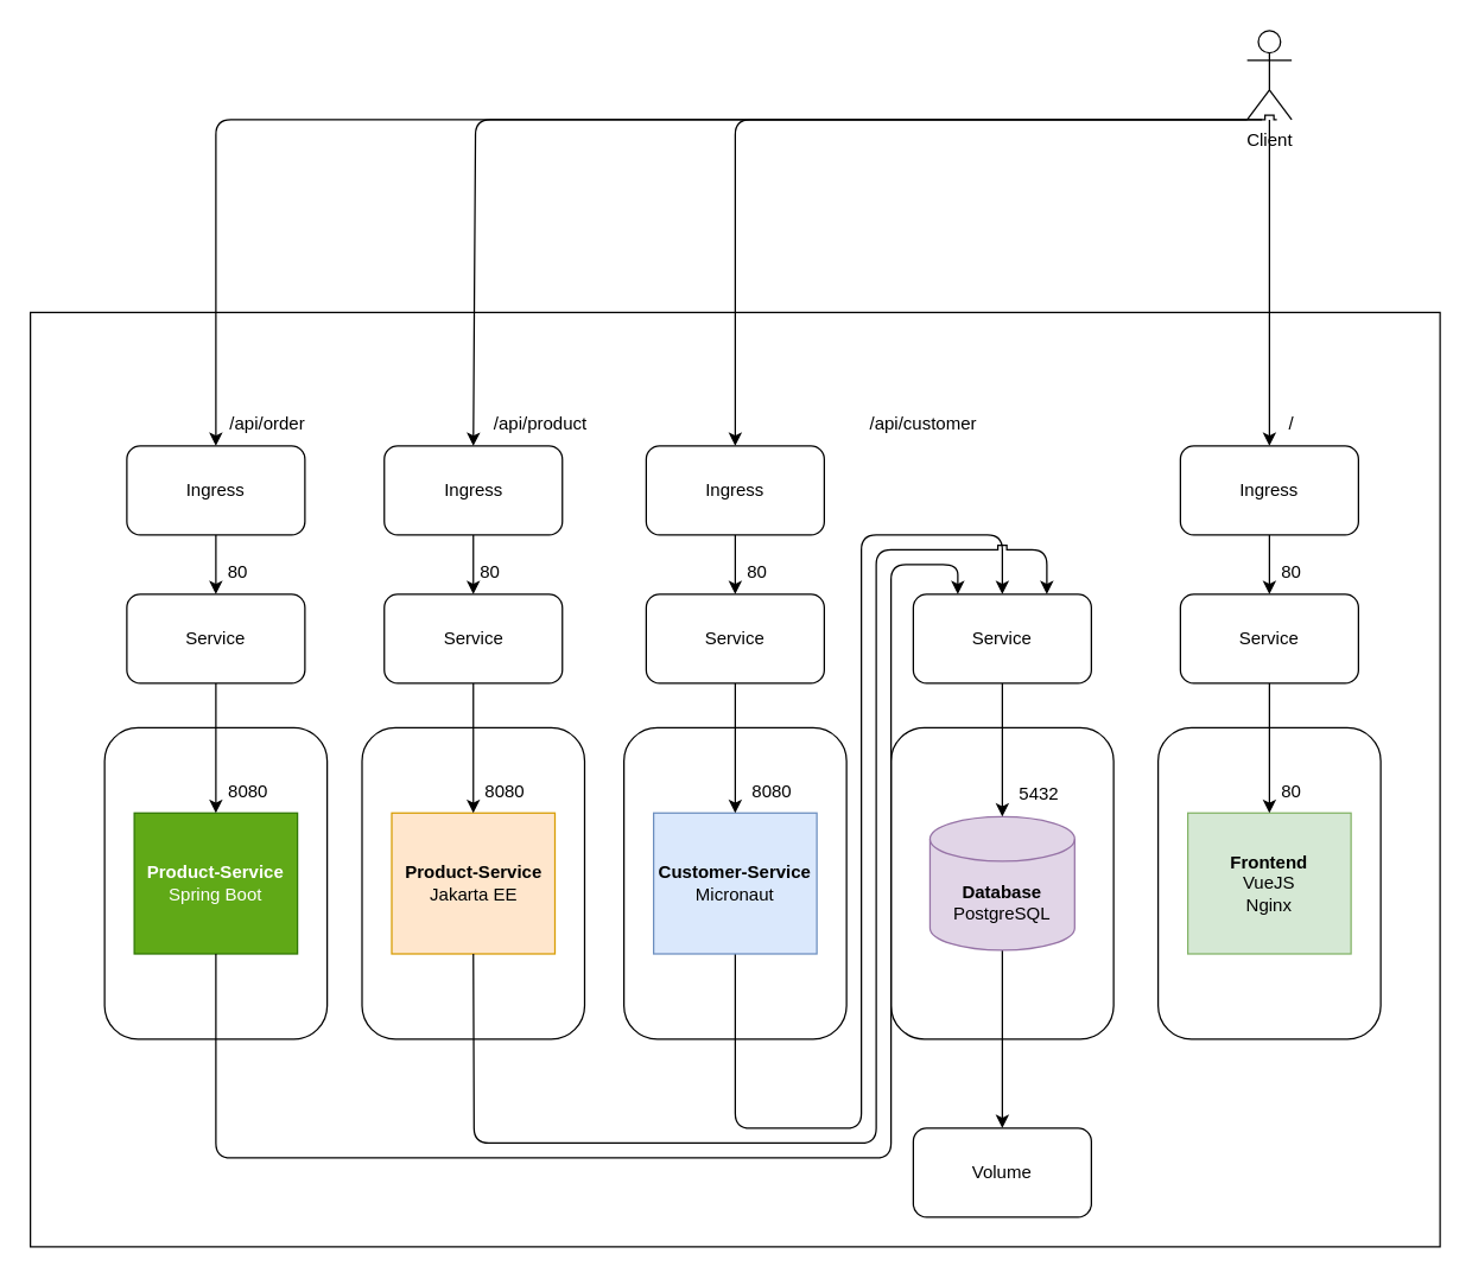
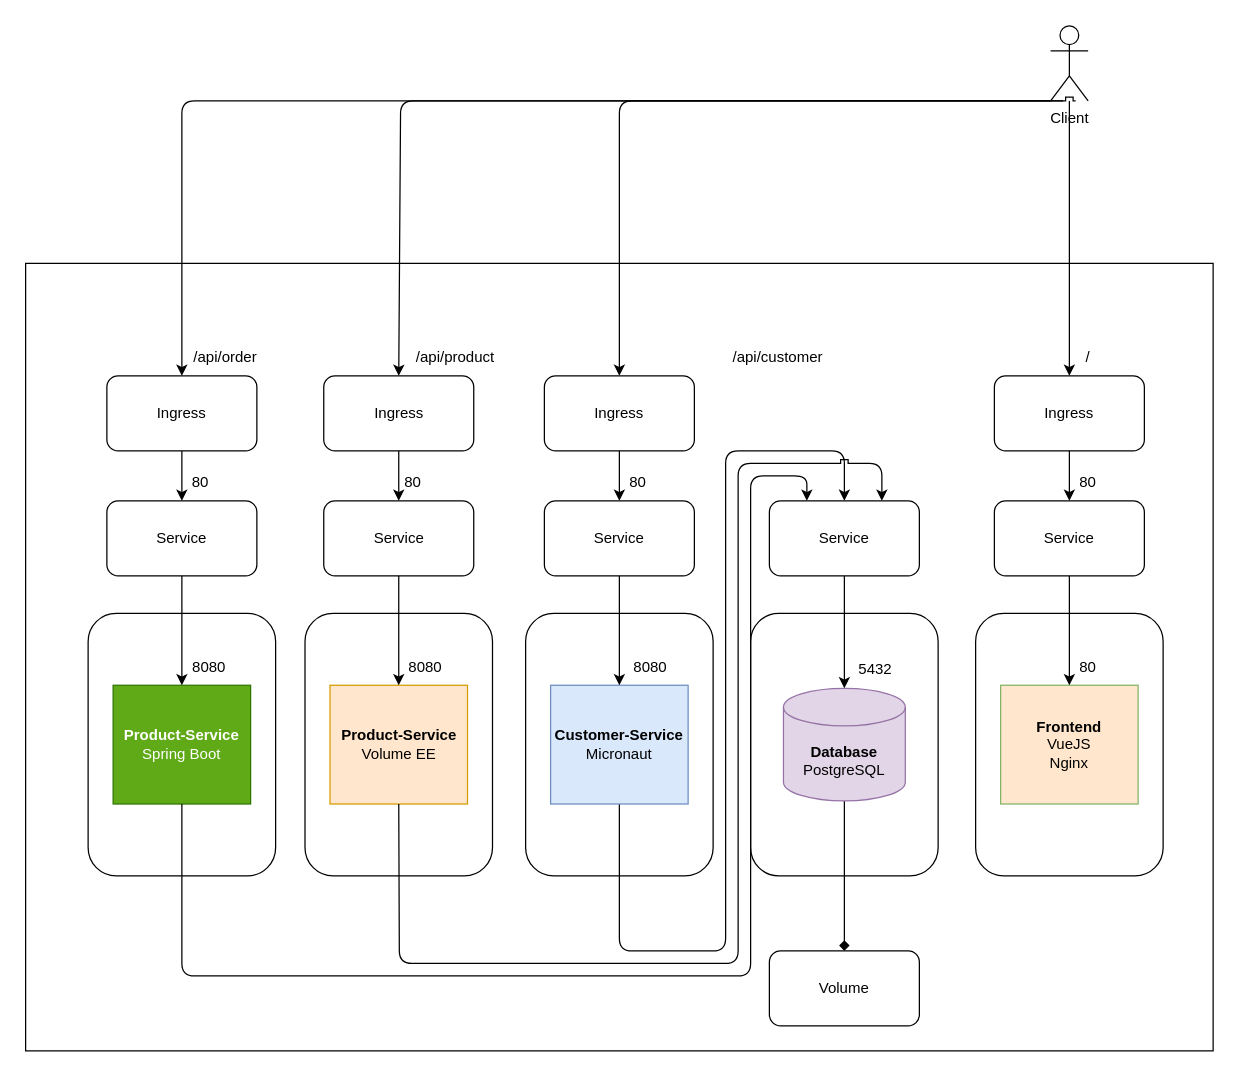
  <mxCell id="0" />
  <mxCell id="1" parent="0" />
  <mxCell id="2" value="" style="rounded=0;whiteSpace=wrap;html=1;" vertex="1" parent="1"><mxGeometry x="20" y="210" width="950" height="630" as="geometry" /></mxCell>
  <mxCell id="3" style="edgeStyle=none;html=1;entryX=0.5;entryY=0;entryDx=0;entryDy=0;" edge="1" parent="1" source="5" target="36"><mxGeometry relative="1" as="geometry" /></mxCell>
  <mxCell id="4" style="edgeStyle=none;html=1;entryX=0.5;entryY=0;entryDx=0;entryDy=0;jumpStyle=sharp;" edge="1" parent="1" target="34"><mxGeometry relative="1" as="geometry"><mxPoint x="860" y="80" as="sourcePoint" /><Array as="points"><mxPoint x="495" y="80" /></Array></mxGeometry></mxCell>
  <mxCell id="5" value="Client" style="shape=umlActor;verticalLabelPosition=bottom;verticalAlign=top;html=1;outlineConnect=0;" parent="1" vertex="1"><mxGeometry x="840" y="20" width="30" height="60" as="geometry" /></mxCell>
  <mxCell id="6" value="" style="rounded=1;whiteSpace=wrap;html=1;" vertex="1" parent="1"><mxGeometry x="70" y="490" width="150" height="210" as="geometry" /></mxCell>
  <mxCell id="7" value="" style="rounded=1;whiteSpace=wrap;html=1;" vertex="1" parent="1"><mxGeometry x="243.5" y="490" width="150" height="210" as="geometry" /></mxCell>
  <mxCell id="8" value="" style="rounded=1;whiteSpace=wrap;html=1;" vertex="1" parent="1"><mxGeometry x="420" y="490" width="150" height="210" as="geometry" /></mxCell>
  <mxCell id="9" value="" style="rounded=1;whiteSpace=wrap;html=1;" vertex="1" parent="1"><mxGeometry x="780" y="490" width="150" height="210" as="geometry" /></mxCell>
  <mxCell id="10" value="" style="rounded=1;whiteSpace=wrap;html=1;" vertex="1" parent="1"><mxGeometry x="600" y="490" width="150" height="210" as="geometry" /></mxCell>
  <mxCell id="11" value="&lt;b&gt;Product-Service&lt;br&gt;&lt;/b&gt;Spring Boot" style="rounded=0;whiteSpace=wrap;html=1;fillColor=#60a917;strokeColor=#2D7600;fontColor=#ffffff;" parent="1" vertex="1"><mxGeometry x="90" y="547.5" width="110" height="95" as="geometry" /></mxCell>
- <mxCell id="12" value="&lt;b&gt;Product-Service&lt;br&gt;&lt;/b&gt;Jakarta EE" style="rounded=0;whiteSpace=wrap;html=1;fillColor=#ffe6cc;strokeColor=#d79b00;" parent="1" vertex="1"><mxGeometry x="263.5" y="547.5" width="110" height="95" as="geometry" /></mxCell>
+ <mxCell id="12" value="&lt;b&gt;Product-Service&lt;br&gt;&lt;/b&gt;Volume EE" style="rounded=0;whiteSpace=wrap;html=1;fillColor=#ffe6cc;strokeColor=#d79b00;" parent="1" vertex="1"><mxGeometry x="263.5" y="547.5" width="110" height="95" as="geometry" /></mxCell>
  <mxCell id="13" style="edgeStyle=none;jumpStyle=sharp;html=1;exitX=0.5;exitY=1;exitDx=0;exitDy=0;entryX=0.5;entryY=0;entryDx=0;entryDy=0;" edge="1" parent="1" source="14" target="26"><mxGeometry relative="1" as="geometry"><Array as="points"><mxPoint x="495" y="760" /><mxPoint x="580" y="760" /><mxPoint x="580" y="360" /><mxPoint x="675" y="360" /></Array></mxGeometry></mxCell>
  <mxCell id="14" value="&lt;b&gt;Customer-Service&lt;br&gt;&lt;/b&gt;Micronaut" style="rounded=0;whiteSpace=wrap;html=1;fillColor=#dae8fc;strokeColor=#6c8ebf;" parent="1" vertex="1"><mxGeometry x="440" y="547.5" width="110" height="95" as="geometry" /></mxCell>
- <mxCell id="15" style="edgeStyle=none;html=1;exitX=0.5;exitY=1;exitDx=0;exitDy=0;exitPerimeter=0;" edge="1" parent="1" source="17" target="18"><mxGeometry relative="1" as="geometry" /></mxCell>
- <mxCell id="16" value="&lt;b&gt;Frontend&lt;/b&gt;&lt;br&gt;VueJS&lt;br&gt;Nginx" style="rounded=0;whiteSpace=wrap;html=1;fillColor=#d5e8d4;strokeColor=#82b366;" parent="1" vertex="1"><mxGeometry x="800" y="547.5" width="110" height="95" as="geometry" /></mxCell>
+ <mxCell id="15" style="edgeStyle=none;html=1;exitX=0.5;exitY=1;exitDx=0;exitDy=0;exitPerimeter=0;endArrow=diamond;" edge="1" parent="1" source="17" target="18"><mxGeometry relative="1" as="geometry" /></mxCell>
+ <mxCell id="16" value="&lt;b&gt;Frontend&lt;/b&gt;&lt;br&gt;VueJS&lt;br&gt;Nginx" style="rounded=0;whiteSpace=wrap;html=1;fillColor=#ffe6cc;strokeColor=#82b366;" parent="1" vertex="1"><mxGeometry x="800" y="547.5" width="110" height="95" as="geometry" /></mxCell>
  <mxCell id="17" value="&lt;b&gt;Database&lt;/b&gt;&lt;br&gt;PostgreSQL" style="shape=cylinder3;whiteSpace=wrap;html=1;boundedLbl=1;backgroundOutline=1;size=15;fillColor=#e1d5e7;strokeColor=#9673a6;" parent="1" vertex="1"><mxGeometry x="626.25" y="550" width="97.5" height="90" as="geometry" /></mxCell>
  <mxCell id="18" value="Volume" style="rounded=1;whiteSpace=wrap;html=1;" vertex="1" parent="1"><mxGeometry x="615" y="760" width="120" height="60" as="geometry" /></mxCell>
  <mxCell id="19" value="" style="edgeStyle=none;jumpStyle=sharp;html=1;" edge="1" parent="1" source="20" target="11"><mxGeometry relative="1" as="geometry" /></mxCell>
  <mxCell id="20" value="Service" style="rounded=1;whiteSpace=wrap;html=1;" vertex="1" parent="1"><mxGeometry x="85" y="400" width="120" height="60" as="geometry" /></mxCell>
  <mxCell id="21" value="" style="edgeStyle=none;jumpStyle=sharp;html=1;" edge="1" parent="1" source="22" target="12"><mxGeometry relative="1" as="geometry" /></mxCell>
  <mxCell id="22" value="Service" style="rounded=1;whiteSpace=wrap;html=1;" vertex="1" parent="1"><mxGeometry x="258.5" y="400" width="120" height="60" as="geometry" /></mxCell>
  <mxCell id="23" value="" style="edgeStyle=none;jumpStyle=sharp;html=1;" edge="1" parent="1" source="24" target="14"><mxGeometry relative="1" as="geometry" /></mxCell>
  <mxCell id="24" value="Service" style="rounded=1;whiteSpace=wrap;html=1;" vertex="1" parent="1"><mxGeometry x="435" y="400" width="120" height="60" as="geometry" /></mxCell>
  <mxCell id="25" value="" style="edgeStyle=none;jumpStyle=sharp;html=1;" edge="1" parent="1" source="26" target="17"><mxGeometry relative="1" as="geometry" /></mxCell>
  <mxCell id="26" value="Service" style="rounded=1;whiteSpace=wrap;html=1;" vertex="1" parent="1"><mxGeometry x="615" y="400" width="120" height="60" as="geometry" /></mxCell>
  <mxCell id="27" value="" style="edgeStyle=none;jumpStyle=sharp;html=1;" edge="1" parent="1" source="28" target="16"><mxGeometry relative="1" as="geometry" /></mxCell>
  <mxCell id="28" value="Service" style="rounded=1;whiteSpace=wrap;html=1;" vertex="1" parent="1"><mxGeometry x="795" y="400" width="120" height="60" as="geometry" /></mxCell>
  <mxCell id="29" value="" style="edgeStyle=none;jumpStyle=sharp;html=1;" edge="1" parent="1" source="30" target="20"><mxGeometry relative="1" as="geometry" /></mxCell>
  <mxCell id="30" value="Ingress" style="rounded=1;whiteSpace=wrap;html=1;" vertex="1" parent="1"><mxGeometry x="85" y="300" width="120" height="60" as="geometry" /></mxCell>
  <mxCell id="31" value="" style="edgeStyle=none;jumpStyle=sharp;html=1;" edge="1" parent="1" source="32" target="22"><mxGeometry relative="1" as="geometry" /></mxCell>
  <mxCell id="32" value="Ingress" style="rounded=1;whiteSpace=wrap;html=1;" vertex="1" parent="1"><mxGeometry x="258.5" y="300" width="120" height="60" as="geometry" /></mxCell>
  <mxCell id="33" value="" style="edgeStyle=none;jumpStyle=sharp;html=1;" edge="1" parent="1" source="34" target="24"><mxGeometry relative="1" as="geometry" /></mxCell>
  <mxCell id="34" value="Ingress" style="rounded=1;whiteSpace=wrap;html=1;" vertex="1" parent="1"><mxGeometry x="435" y="300" width="120" height="60" as="geometry" /></mxCell>
  <mxCell id="35" value="" style="edgeStyle=none;jumpStyle=sharp;html=1;" edge="1" parent="1" source="36" target="28"><mxGeometry relative="1" as="geometry" /></mxCell>
  <mxCell id="36" value="Ingress" style="rounded=1;whiteSpace=wrap;html=1;" vertex="1" parent="1"><mxGeometry x="795" y="300" width="120" height="60" as="geometry" /></mxCell>
  <mxCell id="37" style="edgeStyle=none;html=1;entryX=0.5;entryY=0;entryDx=0;entryDy=0;jumpStyle=sharp;" edge="1" parent="1" target="32"><mxGeometry relative="1" as="geometry"><mxPoint x="850" y="80" as="sourcePoint" /><mxPoint x="505" y="310" as="targetPoint" /><Array as="points"><mxPoint x="320" y="80" /></Array></mxGeometry></mxCell>
  <mxCell id="38" style="edgeStyle=none;html=1;exitX=0;exitY=1;exitDx=0;exitDy=0;exitPerimeter=0;entryX=0.5;entryY=0;entryDx=0;entryDy=0;jumpStyle=sharp;" edge="1" parent="1" source="5" target="30"><mxGeometry relative="1" as="geometry"><mxPoint x="865" y="60" as="sourcePoint" /><mxPoint x="328.5" y="310" as="targetPoint" /><Array as="points"><mxPoint x="145" y="80" /></Array></mxGeometry></mxCell>
  <mxCell id="39" value="/api/product" style="text;html=1;strokeColor=none;fillColor=none;align=center;verticalAlign=middle;whiteSpace=wrap;rounded=0;" vertex="1" parent="1"><mxGeometry x="324" y="270" width="80" height="30" as="geometry" /></mxCell>
  <mxCell id="40" value="/" style="text;html=1;strokeColor=none;fillColor=none;align=center;verticalAlign=middle;whiteSpace=wrap;rounded=0;" vertex="1" parent="1"><mxGeometry x="860" y="270" width="20" height="30" as="geometry" /></mxCell>
  <mxCell id="41" value="/api/customer" style="text;html=1;strokeColor=none;fillColor=none;align=center;verticalAlign=middle;whiteSpace=wrap;rounded=0;" vertex="1" parent="1"><mxGeometry x="582" y="270" width="80" height="30" as="geometry" /></mxCell>
  <mxCell id="42" value="/api/order" style="text;html=1;strokeColor=none;fillColor=none;align=center;verticalAlign=middle;whiteSpace=wrap;rounded=0;" vertex="1" parent="1"><mxGeometry x="140" y="270" width="80" height="30" as="geometry" /></mxCell>
  <mxCell id="43" value="80" style="text;html=1;strokeColor=none;fillColor=none;align=center;verticalAlign=middle;whiteSpace=wrap;rounded=0;" vertex="1" parent="1"><mxGeometry x="140" y="370" width="40" height="30" as="geometry" /></mxCell>
  <mxCell id="44" value="80" style="text;html=1;strokeColor=none;fillColor=none;align=center;verticalAlign=middle;whiteSpace=wrap;rounded=0;" vertex="1" parent="1"><mxGeometry x="310" y="370" width="40" height="30" as="geometry" /></mxCell>
  <mxCell id="45" value="80" style="text;html=1;strokeColor=none;fillColor=none;align=center;verticalAlign=middle;whiteSpace=wrap;rounded=0;" vertex="1" parent="1"><mxGeometry x="490" y="370" width="40" height="30" as="geometry" /></mxCell>
  <mxCell id="46" value="80" style="text;html=1;strokeColor=none;fillColor=none;align=center;verticalAlign=middle;whiteSpace=wrap;rounded=0;" vertex="1" parent="1"><mxGeometry x="850" y="370" width="40" height="30" as="geometry" /></mxCell>
  <mxCell id="47" value="8080" style="text;html=1;strokeColor=none;fillColor=none;align=center;verticalAlign=middle;whiteSpace=wrap;rounded=0;" vertex="1" parent="1"><mxGeometry x="147" y="517.5" width="40" height="30" as="geometry" /></mxCell>
  <mxCell id="48" value="8080" style="text;html=1;strokeColor=none;fillColor=none;align=center;verticalAlign=middle;whiteSpace=wrap;rounded=0;" vertex="1" parent="1"><mxGeometry x="320" y="518" width="40" height="30" as="geometry" /></mxCell>
  <mxCell id="49" value="8080" style="text;html=1;strokeColor=none;fillColor=none;align=center;verticalAlign=middle;whiteSpace=wrap;rounded=0;" vertex="1" parent="1"><mxGeometry x="500" y="517.5" width="40" height="30" as="geometry" /></mxCell>
  <mxCell id="50" value="5432&lt;span style=&quot;color: rgba(0, 0, 0, 0); font-family: monospace; font-size: 0px; text-align: start;&quot;&gt;%3CmxGraphModel%3E%3Croot%3E%3CmxCell%20id%3D%220%22%2F%3E%3CmxCell%20id%3D%221%22%20parent%3D%220%22%2F%3E%3CmxCell%20id%3D%222%22%20value%3D%228080%22%20style%3D%22text%3Bhtml%3D1%3BstrokeColor%3Dnone%3BfillColor%3Dnone%3Balign%3Dcenter%3BverticalAlign%3Dmiddle%3BwhiteSpace%3Dwrap%3Brounded%3D0%3B%22%20vertex%3D%221%22%20parent%3D%221%22%3E%3CmxGeometry%20x%3D%22160%22%20y%3D%22607.5%22%20width%3D%2240%22%20height%3D%2230%22%20as%3D%22geometry%22%2F%3E%3C%2FmxCell%3E%3C%2Froot%3E%3C%2FmxGraphModel%3E&lt;/span&gt;" style="text;html=1;strokeColor=none;fillColor=none;align=center;verticalAlign=middle;whiteSpace=wrap;rounded=0;" vertex="1" parent="1"><mxGeometry x="680" y="520" width="40" height="30" as="geometry" /></mxCell>
  <mxCell id="51" value="80" style="text;html=1;strokeColor=none;fillColor=none;align=center;verticalAlign=middle;whiteSpace=wrap;rounded=0;" vertex="1" parent="1"><mxGeometry x="850" y="518" width="40" height="30" as="geometry" /></mxCell>
  <mxCell id="52" style="edgeStyle=none;jumpStyle=sharp;html=1;exitX=0.5;exitY=1;exitDx=0;exitDy=0;entryX=0.75;entryY=0;entryDx=0;entryDy=0;" edge="1" parent="1" source="12" target="26"><mxGeometry relative="1" as="geometry"><mxPoint x="505" y="652.5" as="sourcePoint" /><mxPoint x="685" y="410" as="targetPoint" /><Array as="points"><mxPoint x="319" y="770" /><mxPoint x="590" y="770" /><mxPoint x="590" y="370" /><mxPoint x="705" y="370" /></Array></mxGeometry></mxCell>
  <mxCell id="53" style="edgeStyle=none;jumpStyle=sharp;html=1;exitX=0.5;exitY=1;exitDx=0;exitDy=0;entryX=0.25;entryY=0;entryDx=0;entryDy=0;" edge="1" parent="1" source="11" target="26"><mxGeometry relative="1" as="geometry"><mxPoint x="328.5" y="652.5" as="sourcePoint" /><mxPoint x="715" y="410" as="targetPoint" /><Array as="points"><mxPoint x="145" y="780" /><mxPoint x="600" y="780" /><mxPoint x="600" y="380" /><mxPoint x="645" y="380" /></Array></mxGeometry></mxCell>
